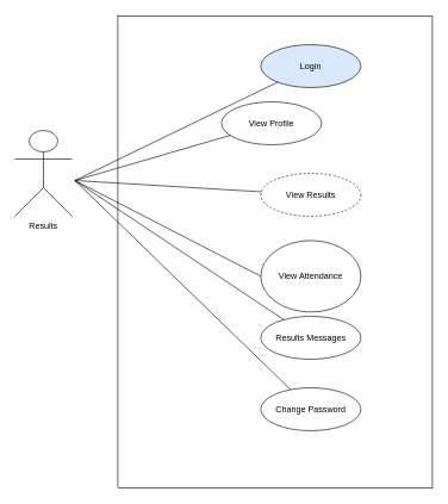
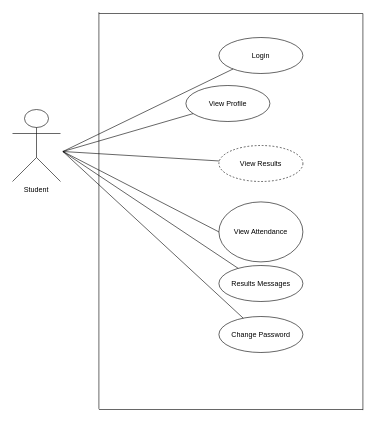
  <mxCell id="0" />
  <mxCell id="1" parent="0" />
- <mxCell id="2" value="Results" style="shape=umlActor;verticalLabelPosition=bottom;verticalAlign=top;" vertex="1" parent="1"><mxGeometry x="20" y="182" width="80" height="120" as="geometry" /></mxCell>
- <mxCell id="3" value="Login" style="ellipse;whiteSpace=wrap;html=1;fillColor=#dae8fc;" vertex="1" parent="1"><mxGeometry x="364" y="62" width="140" height="60" as="geometry" /></mxCell>
+ <mxCell id="2" value="Student" style="shape=umlActor;verticalLabelPosition=bottom;verticalAlign=top;" vertex="1" parent="1"><mxGeometry x="20" y="182" width="80" height="120" as="geometry" /></mxCell>
+ <mxCell id="3" value="Login" style="ellipse;whiteSpace=wrap;html=1;" vertex="1" parent="1"><mxGeometry x="364" y="62" width="140" height="60" as="geometry" /></mxCell>
  <mxCell id="4" value="View Profile" style="ellipse;whiteSpace=wrap;html=1;" vertex="1" parent="1"><mxGeometry x="309" y="142" width="140" height="60" as="geometry" /></mxCell>
  <mxCell id="5" value="View Results" style="ellipse;whiteSpace=wrap;html=1;dashed=1;" vertex="1" parent="1"><mxGeometry x="364" y="242" width="140" height="60" as="geometry" /></mxCell>
  <mxCell id="6" value="View Attendance" style="ellipse;whiteSpace=wrap;html=1;" vertex="1" parent="1"><mxGeometry x="364" y="336" width="140" height="100" as="geometry" /></mxCell>
  <mxCell id="7" value="Results Messages" style="ellipse;whiteSpace=wrap;html=1;" vertex="1" parent="1"><mxGeometry x="364" y="442" width="140" height="60" as="geometry" /></mxCell>
- <mxCell id="8" value="Change Password" style="ellipse;whiteSpace=wrap;html=1;" vertex="1" parent="1"><mxGeometry x="364" y="542" width="140" height="60" as="geometry" /></mxCell>
+ <mxCell id="8" value="Change Password" style="ellipse;whiteSpace=wrap;html=1;" vertex="1" parent="1"><mxGeometry x="364" y="527" width="140" height="60" as="geometry" /></mxCell>
  <mxCell id="9" style="endArrow=none;" edge="1" parent="1" target="3"><mxGeometry relative="1" as="geometry"><mxPoint x="104" y="252" as="sourcePoint" /></mxGeometry></mxCell>
  <mxCell id="10" style="endArrow=none;" edge="1" parent="1" target="4"><mxGeometry relative="1" as="geometry"><mxPoint x="104" y="252" as="sourcePoint" /></mxGeometry></mxCell>
  <mxCell id="11" style="endArrow=none;" edge="1" parent="1" target="5"><mxGeometry relative="1" as="geometry"><mxPoint x="104" y="252" as="sourcePoint" /></mxGeometry></mxCell>
  <mxCell id="12" style="endArrow=none;entryX=0;entryY=0.5;entryDx=0;entryDy=0;" edge="1" parent="1" target="6"><mxGeometry relative="1" as="geometry"><mxPoint x="104" y="252" as="sourcePoint" /></mxGeometry></mxCell>
  <mxCell id="13" style="endArrow=none;" edge="1" parent="1" target="7"><mxGeometry relative="1" as="geometry"><mxPoint x="104" y="252" as="sourcePoint" /></mxGeometry></mxCell>
  <mxCell id="14" style="endArrow=none;" edge="1" parent="1" target="8"><mxGeometry relative="1" as="geometry"><mxPoint x="104" y="252" as="sourcePoint" /></mxGeometry></mxCell>
  <mxCell id="15" value="" style="endArrow=none;html=1;rounded=0;" edge="1" parent="1"><mxGeometry width="50" height="50" relative="1" as="geometry"><mxPoint x="164" y="22" as="sourcePoint" /><mxPoint x="604" y="22" as="targetPoint" /></mxGeometry></mxCell>
  <mxCell id="16" value="" style="endArrow=none;html=1;rounded=0;" edge="1" parent="1"><mxGeometry width="50" height="50" relative="1" as="geometry"><mxPoint x="164" y="682" as="sourcePoint" /><mxPoint x="604" y="682" as="targetPoint" /></mxGeometry></mxCell>
  <mxCell id="17" value="" style="endArrow=none;html=1;rounded=0;" edge="1" parent="1"><mxGeometry width="50" height="50" relative="1" as="geometry"><mxPoint x="604" y="22" as="sourcePoint" /><mxPoint x="604" y="683" as="targetPoint" /></mxGeometry></mxCell>
  <mxCell id="18" value="" style="endArrow=none;html=1;rounded=0;" edge="1" parent="1"><mxGeometry width="50" height="50" relative="1" as="geometry"><mxPoint x="164" y="20" as="sourcePoint" /><mxPoint x="164" y="681" as="targetPoint" /></mxGeometry></mxCell>
